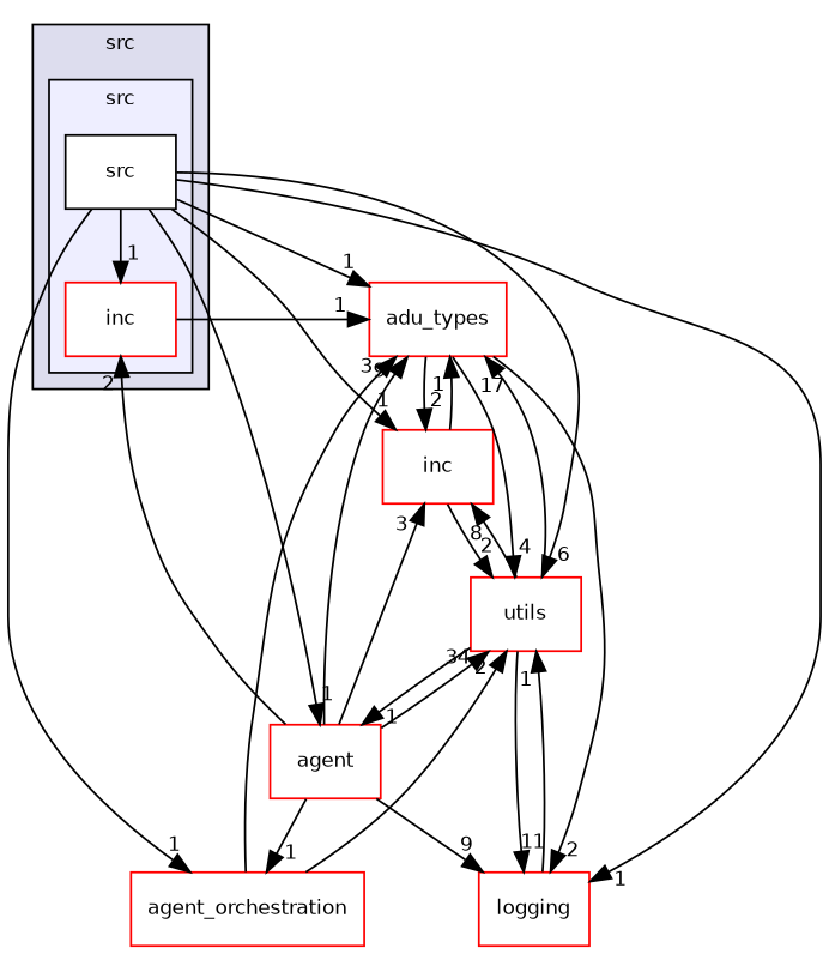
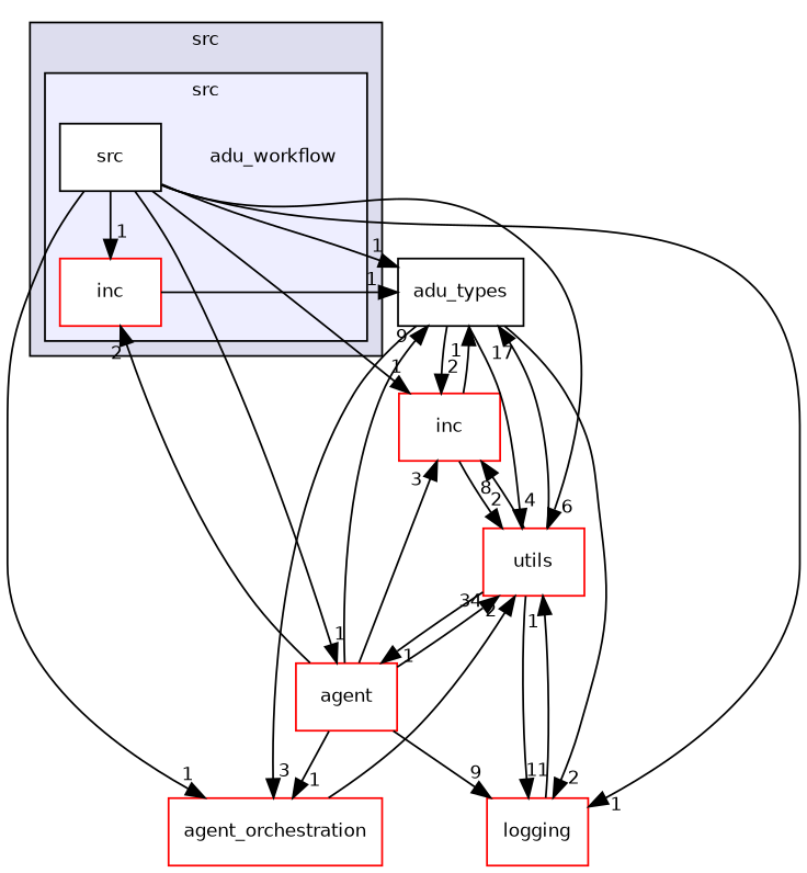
  digraph {
    compound=true
    node [fontname=Helvetica fontsize=10 shape=box color=red fillcolor=white style=filled]
    edge [headlabel=1 labeldistance=1.5 labelfontname=Helvetica labelfontsize=10]
+   n1 [label=adu_workflow shape=plaintext color="" fillcolor="" style=""]
    n2 [label=inc]
    n3 [color=black label=src]
-   n4 [label=adu_types]
+   n4 [color=black label=adu_types]
    n5 [label=inc]
    n6 [label=agent]
    n7 [label=logging]
    n8 [label=utils]
    n9 [label=agent_orchestration]
    subgraph cluster_1 {
      bgcolor="#ddddee"
      fontname=Helvetica
      fontsize=10
      label=src
      pencolor=black
      subgraph cluster_2 {
        bgcolor="#eeeeff"
        fontname=Helvetica
        fontsize=10
        pencolor=black
+       n1
        n2
        n3
      }
    }
    n2 -> n4
    n3 -> n2
    n3 -> n4
    n3 -> n5
    n3 -> n6
    n3 -> n7
    n3 -> n8 [headlabel=6]
    n3 -> n9
    n4 -> n5 [headlabel=2]
    n4 -> n7 [headlabel=2]
    n4 -> n8 [headlabel=4]
    n5 -> n4
    n5 -> n8 [headlabel=2]
    n6 -> n2 [headlabel=2]
    n6 -> n4 [headlabel=9]
    n6 -> n5 [headlabel=3]
    n6 -> n7 [headlabel=9]
    n6 -> n8 [headlabel=34]
    n6 -> n9
    n7 -> n8
    n8 -> n4 [headlabel=17]
    n8 -> n5 [headlabel=8]
    n8 -> n6
    n8 -> n7 [headlabel=11]
-   n9 -> n4 [headlabel=3]
+   n4 -> n9 [headlabel=3]
    n9 -> n8 [headlabel=2]
  }
